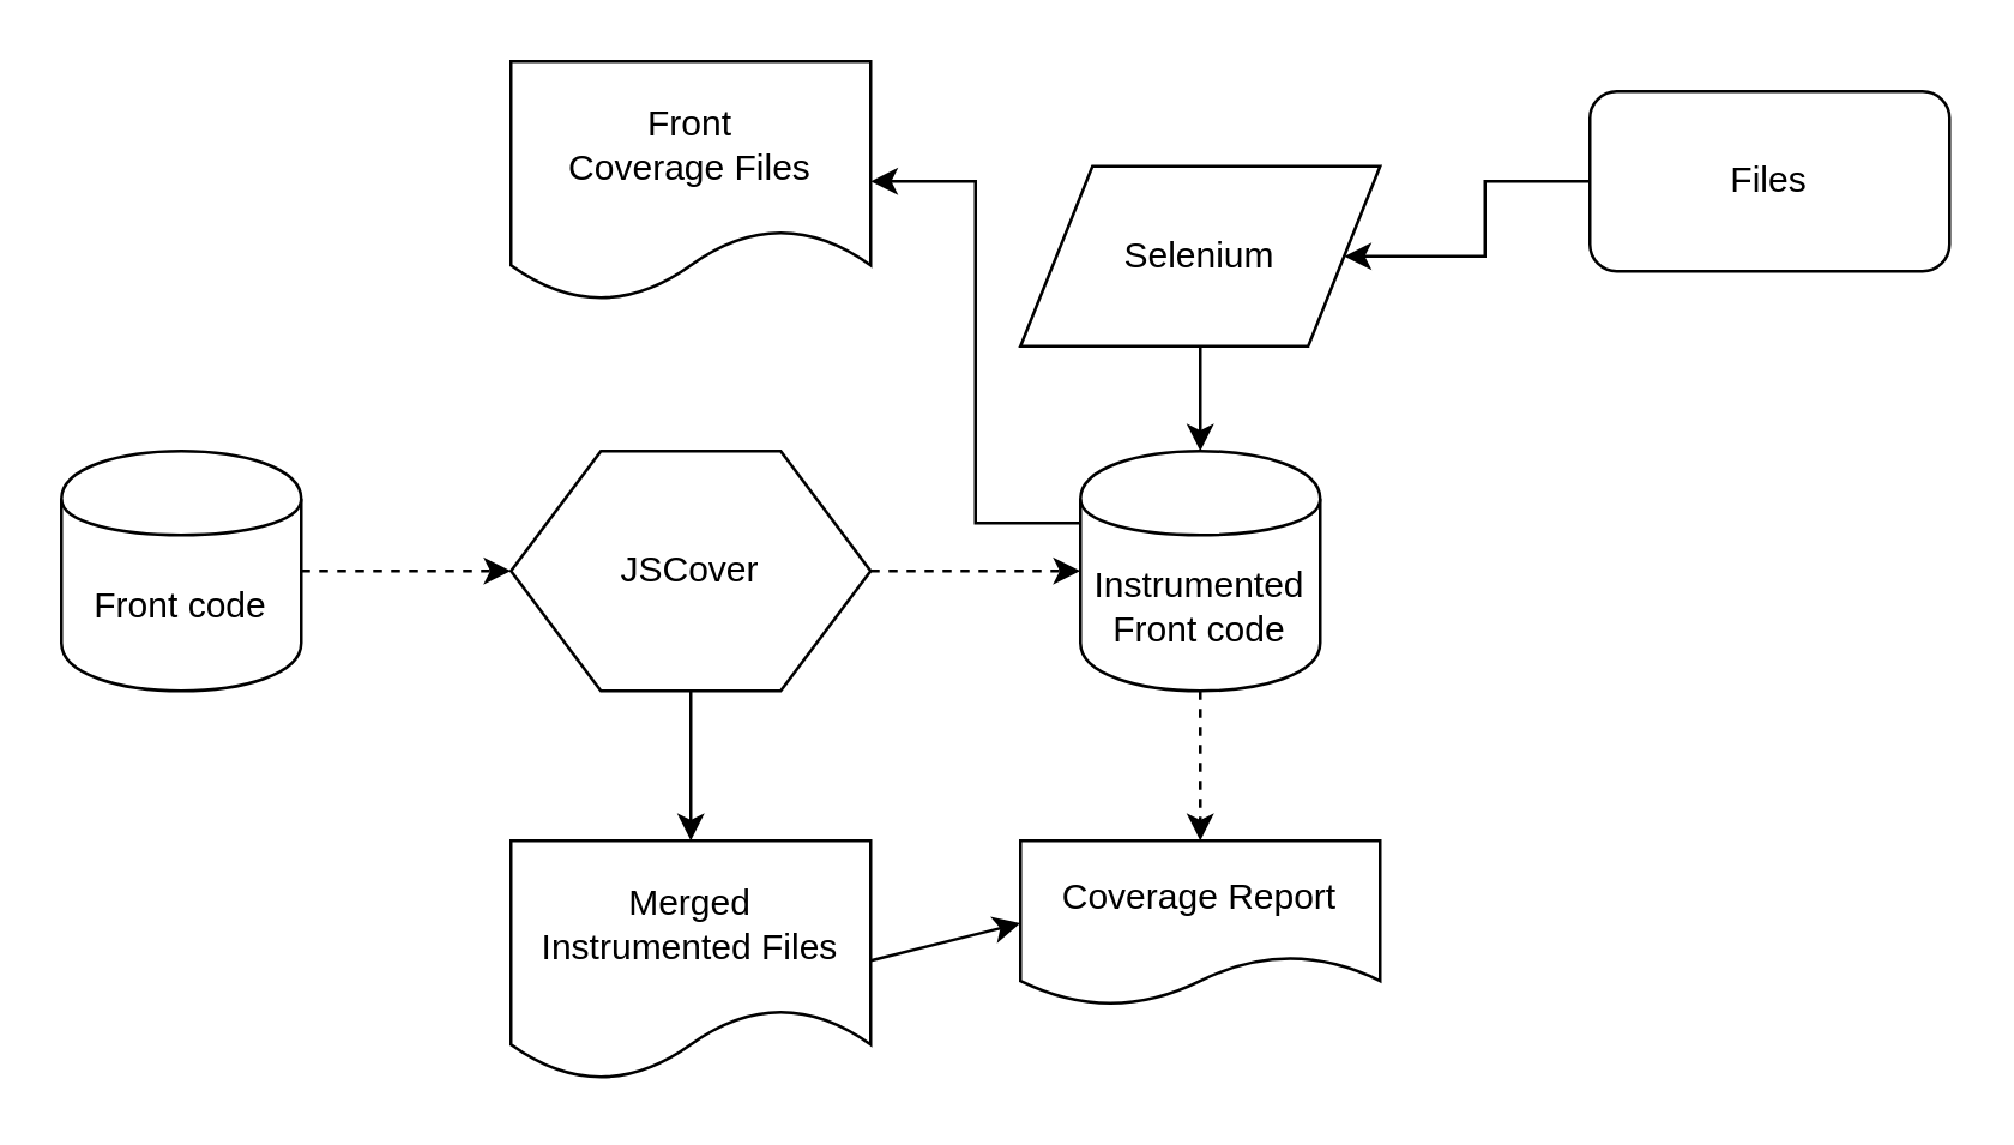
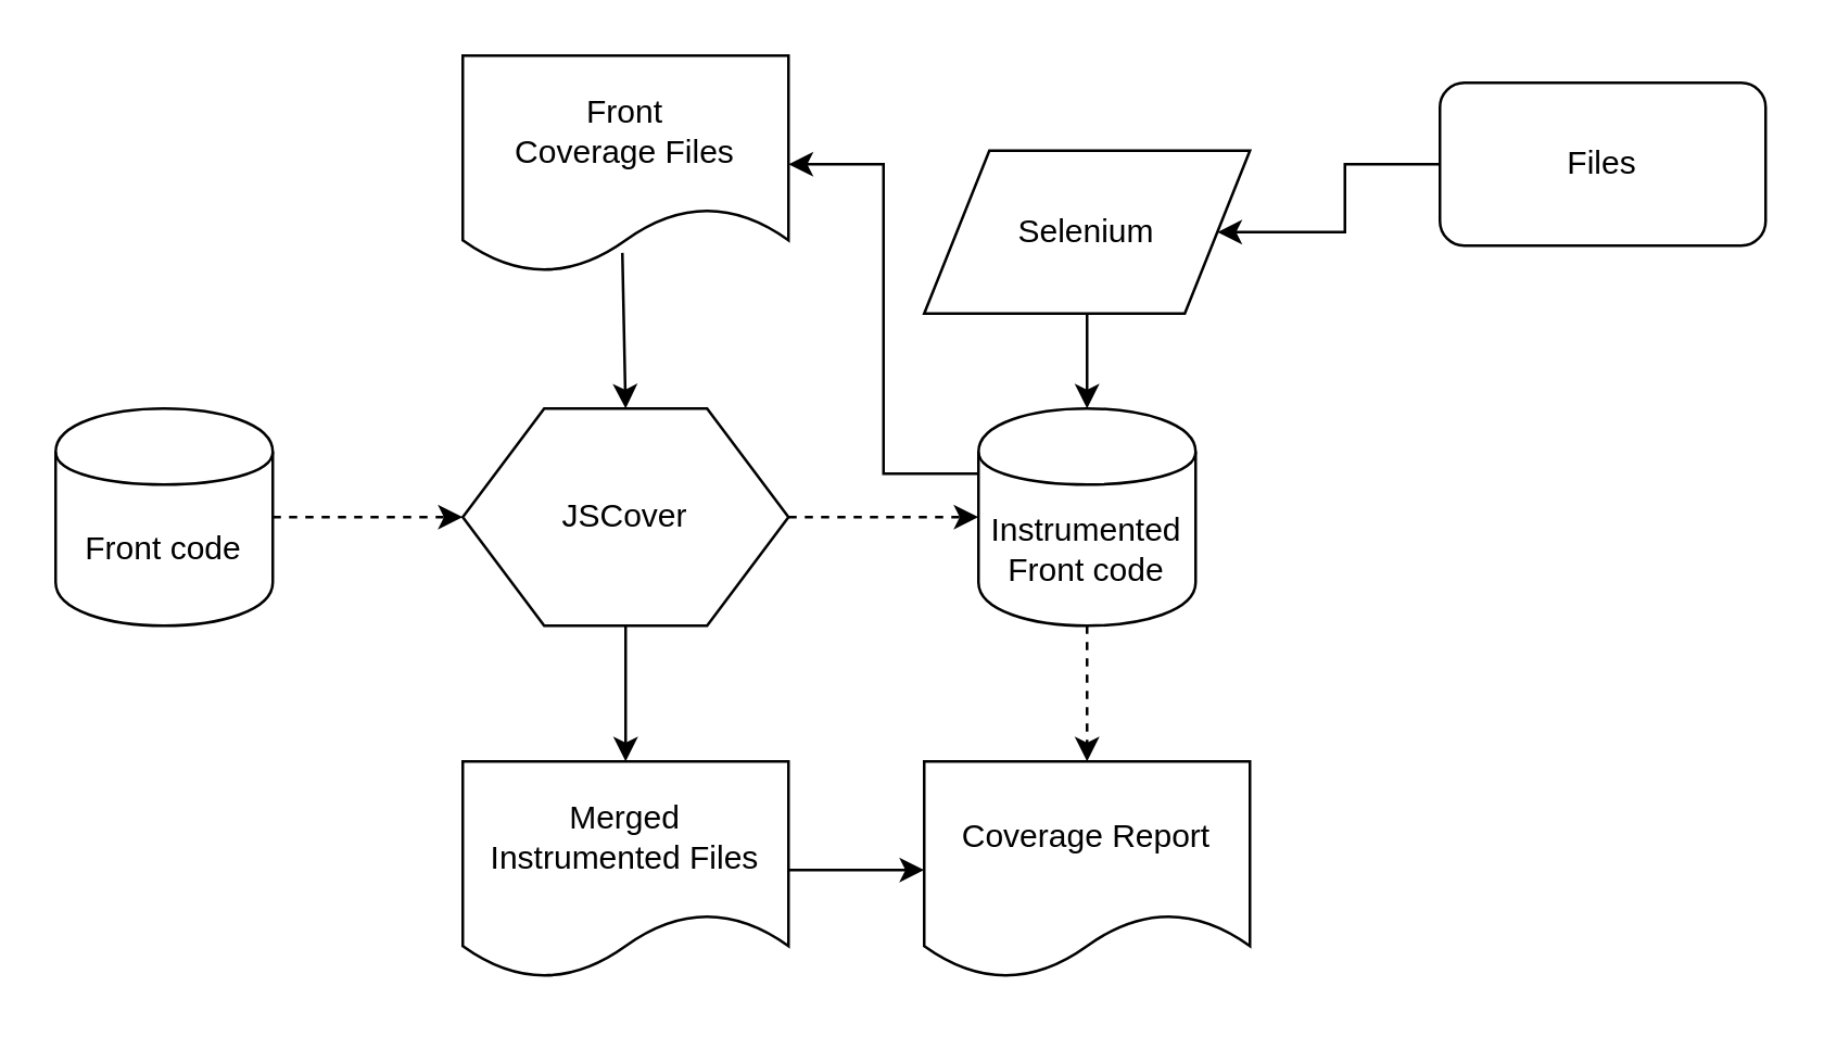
  <mxCell id="0" />
  <mxCell id="1" parent="0" />
  <mxCell id="2" style="edgeStyle=orthogonalEdgeStyle;rounded=0;orthogonalLoop=1;jettySize=auto;html=1;exitX=1;exitY=0.5;exitDx=0;exitDy=0;entryX=0;entryY=0.5;entryDx=0;entryDy=0;dashed=1;" edge="1" parent="1" source="3" target="6"><mxGeometry relative="1" as="geometry" /></mxCell>
  <mxCell id="3" value="Front code" style="shape=cylinder;whiteSpace=wrap;html=1;boundedLbl=1;backgroundOutline=1;" vertex="1" parent="1"><mxGeometry x="20" y="150" width="80" height="80" as="geometry" /></mxCell>
  <mxCell id="4" style="edgeStyle=orthogonalEdgeStyle;rounded=0;orthogonalLoop=1;jettySize=auto;html=1;exitX=1;exitY=0.5;exitDx=0;exitDy=0;entryX=0;entryY=0.5;entryDx=0;entryDy=0;dashed=1;" edge="1" parent="1" source="6" target="9"><mxGeometry relative="1" as="geometry"><mxPoint x="360" y="190" as="targetPoint" /></mxGeometry></mxCell>
  <mxCell id="5" style="edgeStyle=none;rounded=0;orthogonalLoop=1;jettySize=auto;html=1;exitX=0.5;exitY=1;exitDx=0;exitDy=0;entryX=0.5;entryY=0;entryDx=0;entryDy=0;" edge="1" parent="1" source="6" target="17"><mxGeometry relative="1" as="geometry" /></mxCell>
  <mxCell id="6" value="JSCover" style="shape=hexagon;perimeter=hexagonPerimeter2;whiteSpace=wrap;html=1;" vertex="1" parent="1"><mxGeometry x="170" y="150" width="120" height="80" as="geometry" /></mxCell>
  <mxCell id="7" style="edgeStyle=orthogonalEdgeStyle;rounded=0;orthogonalLoop=1;jettySize=auto;html=1;exitX=0;exitY=0.3;exitDx=0;exitDy=0;entryX=1;entryY=0.5;entryDx=0;entryDy=0;" edge="1" parent="1" source="9" target="15"><mxGeometry relative="1" as="geometry" /></mxCell>
  <mxCell id="8" style="edgeStyle=none;rounded=0;orthogonalLoop=1;jettySize=auto;html=1;exitX=0.5;exitY=1;exitDx=0;exitDy=0;entryX=0.5;entryY=0;entryDx=0;entryDy=0;dashed=1;" edge="1" parent="1" source="9" target="18"><mxGeometry relative="1" as="geometry" /></mxCell>
  <mxCell id="9" value="Instrumented&lt;br&gt;Front code" style="shape=cylinder;whiteSpace=wrap;html=1;boundedLbl=1;backgroundOutline=1;" vertex="1" parent="1"><mxGeometry x="360" y="150" width="80" height="80" as="geometry" /></mxCell>
  <mxCell id="10" style="edgeStyle=orthogonalEdgeStyle;rounded=0;orthogonalLoop=1;jettySize=auto;html=1;exitX=0.5;exitY=1;exitDx=0;exitDy=0;entryX=0.5;entryY=0;entryDx=0;entryDy=0;" edge="1" parent="1" source="11" target="9"><mxGeometry relative="1" as="geometry" /></mxCell>
  <mxCell id="11" value="Selenium" style="shape=parallelogram;perimeter=parallelogramPerimeter;whiteSpace=wrap;html=1;" vertex="1" parent="1"><mxGeometry x="340" y="55" width="120" height="60" as="geometry" /></mxCell>
  <mxCell id="12" style="edgeStyle=orthogonalEdgeStyle;rounded=0;orthogonalLoop=1;jettySize=auto;html=1;exitX=0;exitY=0.5;exitDx=0;exitDy=0;" edge="1" parent="1" source="13" target="11"><mxGeometry relative="1" as="geometry" /></mxCell>
  <mxCell id="13" value="Files" style="rounded=1;whiteSpace=wrap;html=1;" vertex="1" parent="1"><mxGeometry x="530" y="30" width="120" height="60" as="geometry" /></mxCell>
+ <mxCell id="14" style="rounded=0;orthogonalLoop=1;jettySize=auto;html=1;entryX=0.5;entryY=0;entryDx=0;entryDy=0;exitX=0.49;exitY=0.908;exitDx=0;exitDy=0;exitPerimeter=0;" edge="1" parent="1" source="15" target="6"><mxGeometry relative="1" as="geometry" /></mxCell>
  <mxCell id="15" value="Front &lt;br&gt;Coverage Files" style="shape=document;whiteSpace=wrap;html=1;boundedLbl=1;" vertex="1" parent="1"><mxGeometry x="170" y="20" width="120" height="80" as="geometry" /></mxCell>
  <mxCell id="16" style="edgeStyle=none;rounded=0;orthogonalLoop=1;jettySize=auto;html=1;exitX=1;exitY=0.5;exitDx=0;exitDy=0;entryX=0;entryY=0.5;entryDx=0;entryDy=0;" edge="1" parent="1" source="17" target="18"><mxGeometry relative="1" as="geometry" /></mxCell>
  <mxCell id="17" value="Merged &lt;br&gt;Instrumented Files" style="shape=document;whiteSpace=wrap;html=1;boundedLbl=1;" vertex="1" parent="1"><mxGeometry x="170" y="280" width="120" height="80" as="geometry" /></mxCell>
- <mxCell id="18" value="Coverage Report" style="shape=document;whiteSpace=wrap;html=1;boundedLbl=1;" vertex="1" parent="1"><mxGeometry x="340" y="280" width="120" height="55" as="geometry" /></mxCell>
+ <mxCell id="18" value="Coverage Report" style="shape=document;whiteSpace=wrap;html=1;boundedLbl=1;" vertex="1" parent="1"><mxGeometry x="340" y="280" width="120" height="80" as="geometry" /></mxCell>
